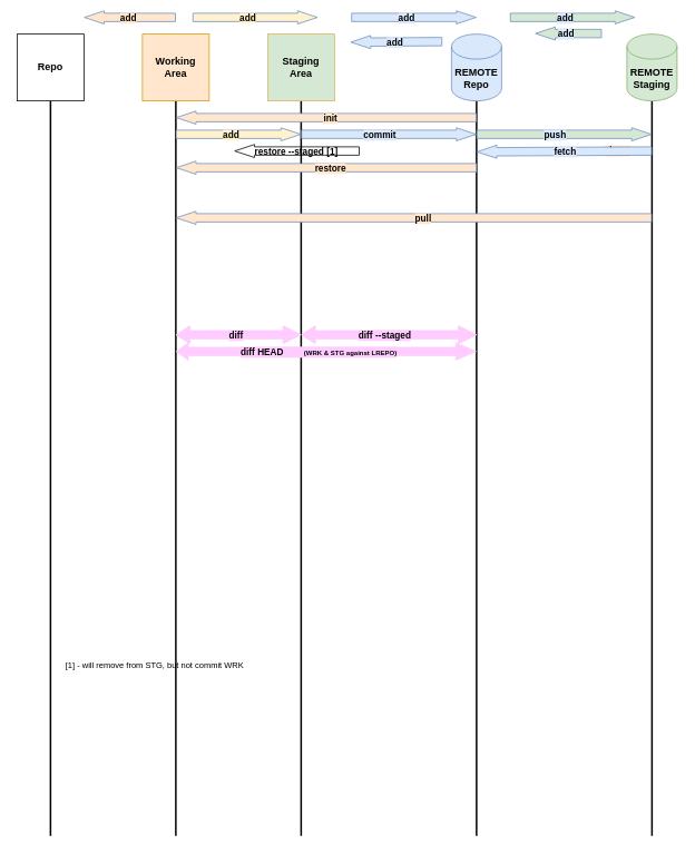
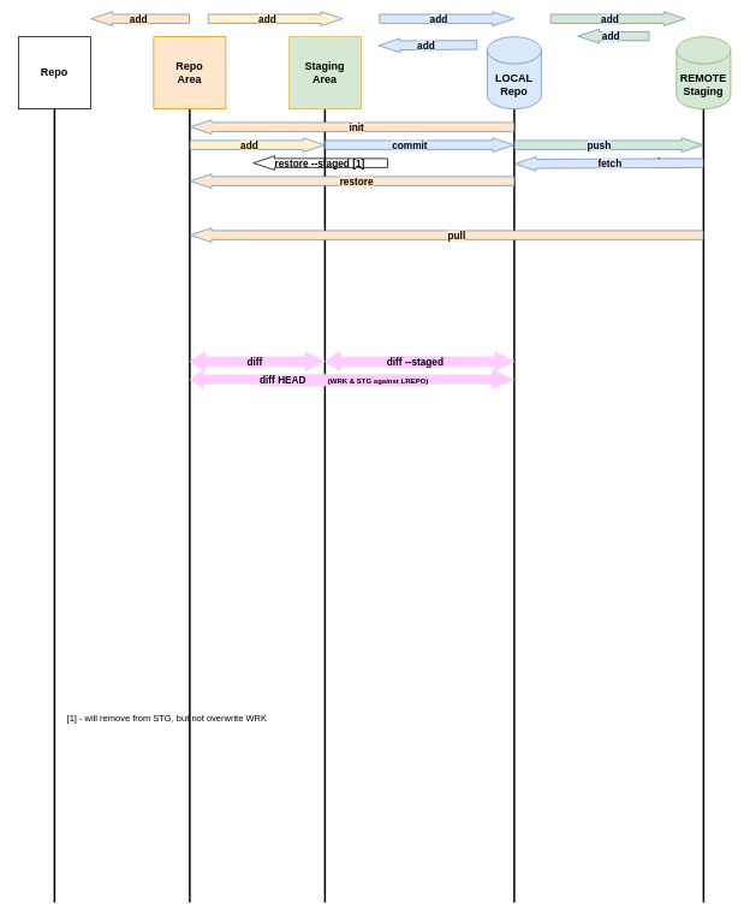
  <mxCell id="0" />
  <mxCell id="1" parent="0" />
  <mxCell id="2" value="" style="endArrow=none;html=1;rounded=0;strokeWidth=2;" parent="1" source="4" edge="1"><mxGeometry width="50" height="50" relative="1" as="geometry"><mxPoint x="780" y="1000" as="sourcePoint" /><mxPoint x="780" y="80" as="targetPoint" /></mxGeometry></mxCell>
  <mxCell id="3" value="" style="endArrow=none;html=1;rounded=0;strokeWidth=2;" parent="1" target="4" edge="1"><mxGeometry width="50" height="50" relative="1" as="geometry"><mxPoint x="780" y="1000" as="sourcePoint" /><mxPoint x="780" y="80" as="targetPoint" /></mxGeometry></mxCell>
  <mxCell id="4" value="&lt;b&gt;REMOTE&lt;br&gt;Staging&lt;/b&gt;" style="shape=cylinder3;whiteSpace=wrap;html=1;boundedLbl=1;backgroundOutline=1;size=15;fillColor=#d5e8d4;strokeColor=#82b366;" parent="1" vertex="1"><mxGeometry x="750" y="40" width="60" height="80" as="geometry" /></mxCell>
  <mxCell id="5" value="" style="endArrow=none;html=1;rounded=0;strokeWidth=2;" parent="1" target="6" edge="1"><mxGeometry width="50" height="50" relative="1" as="geometry"><mxPoint x="570" y="1000" as="sourcePoint" /><mxPoint x="570" y="80" as="targetPoint" /><Array as="points"><mxPoint x="570" y="340" /></Array></mxGeometry></mxCell>
- <mxCell id="6" value="&lt;b&gt;REMOTE&lt;br&gt;Repo&lt;/b&gt;" style="shape=cylinder3;whiteSpace=wrap;html=1;boundedLbl=1;backgroundOutline=1;size=15;fillColor=#dae8fc;strokeColor=#6c8ebf;gradientColor=none;" parent="1" vertex="1"><mxGeometry x="540" y="40" width="60" height="80" as="geometry" /></mxCell>
+ <mxCell id="6" value="&lt;b&gt;LOCAL&lt;br&gt;Repo&lt;/b&gt;" style="shape=cylinder3;whiteSpace=wrap;html=1;boundedLbl=1;backgroundOutline=1;size=15;fillColor=#dae8fc;strokeColor=#6c8ebf;gradientColor=none;" parent="1" vertex="1"><mxGeometry x="540" y="40" width="60" height="80" as="geometry" /></mxCell>
  <mxCell id="7" value="" style="endArrow=none;html=1;rounded=0;strokeWidth=2;" parent="1" edge="1"><mxGeometry width="50" height="50" relative="1" as="geometry"><mxPoint x="360" y="1000" as="sourcePoint" /><mxPoint x="360" y="120" as="targetPoint" /></mxGeometry></mxCell>
  <mxCell id="8" value="&lt;b&gt;Staging&lt;br&gt;Area&lt;/b&gt;" style="whiteSpace=wrap;html=1;aspect=fixed;fillColor=#d5e8d4;strokeColor=#d6b656;" parent="1" vertex="1"><mxGeometry x="320" y="40" width="80" height="80" as="geometry" /></mxCell>
  <mxCell id="9" value="" style="endArrow=none;html=1;rounded=0;strokeWidth=2;" parent="1" edge="1"><mxGeometry width="50" height="50" relative="1" as="geometry"><mxPoint x="60" y="1000" as="sourcePoint" /><mxPoint x="60" y="120" as="targetPoint" /></mxGeometry></mxCell>
  <mxCell id="10" value="&lt;b&gt;Repo&lt;/b&gt;" style="whiteSpace=wrap;html=1;aspect=fixed;" parent="1" vertex="1"><mxGeometry y="40" width="80" height="80" as="geometry" x="20" /></mxCell>
  <mxCell id="11" value="" style="endArrow=none;html=1;rounded=0;strokeWidth=2;" parent="1" edge="1"><mxGeometry width="50" height="50" relative="1" as="geometry"><mxPoint x="210" y="1000" as="sourcePoint" /><mxPoint x="210" y="120" as="targetPoint" /></mxGeometry></mxCell>
- <mxCell id="12" value="&lt;b&gt;Working&lt;br&gt;Area&lt;/b&gt;" style="whiteSpace=wrap;html=1;aspect=fixed;fillColor=#ffe6cc;strokeColor=#d79b00;" parent="1" vertex="1"><mxGeometry x="170" y="40" width="80" height="80" as="geometry" /></mxCell>
+ <mxCell id="12" value="&lt;b&gt;Repo&lt;br&gt;Area&lt;/b&gt;" style="whiteSpace=wrap;html=1;aspect=fixed;fillColor=#ffe6cc;strokeColor=#d79b00;" parent="1" vertex="1"><mxGeometry x="170" y="40" width="80" height="80" as="geometry" /></mxCell>
  <mxCell id="13" value="" style="shape=flexArrow;endArrow=classic;html=1;rounded=0;width=10;endSize=7.553;endWidth=4.667;fillColor=#dae8fc;strokeColor=#6c8ebf;" parent="1" edge="1"><mxGeometry width="50" height="50" relative="1" as="geometry"><mxPoint x="420" y="20" as="sourcePoint" /><mxPoint x="570" y="20" as="targetPoint" /></mxGeometry></mxCell>
  <mxCell id="14" value="&lt;span style=&quot;&quot;&gt;&lt;b&gt;add&lt;/b&gt;&lt;/span&gt;" style="edgeLabel;html=1;align=center;verticalAlign=middle;resizable=0;points=[];labelBackgroundColor=#dae8fc;" parent="13" vertex="1" connectable="0"><mxGeometry x="-0.057" relative="1" as="geometry"><mxPoint x="-6" as="offset" /></mxGeometry></mxCell>
  <mxCell id="15" value="" style="shape=flexArrow;endArrow=classic;html=1;rounded=0;width=10;endSize=7.553;endWidth=4.667;fillColor=#fff2cc;strokeColor=#6c8ebf;" parent="1" edge="1"><mxGeometry width="50" height="50" relative="1" as="geometry"><mxPoint x="210" y="160" as="sourcePoint" /><mxPoint x="360" y="160" as="targetPoint" /></mxGeometry></mxCell>
  <mxCell id="16" value="&lt;span style=&quot;&quot;&gt;&lt;b&gt;add&lt;/b&gt;&lt;/span&gt;" style="edgeLabel;html=1;align=center;verticalAlign=middle;resizable=0;points=[];labelBackgroundColor=#fff2cc;" parent="15" vertex="1" connectable="0"><mxGeometry x="-0.057" relative="1" as="geometry"><mxPoint x="-6" as="offset" /></mxGeometry></mxCell>
  <mxCell id="17" value="" style="shape=flexArrow;endArrow=classic;html=1;rounded=0;width=10;endSize=7.553;endWidth=4.667;fillColor=#fff2cc;strokeColor=#6c8ebf;" parent="1" edge="1"><mxGeometry width="50" height="50" relative="1" as="geometry"><mxPoint x="230" y="20" as="sourcePoint" /><mxPoint x="380" y="20" as="targetPoint" /></mxGeometry></mxCell>
  <mxCell id="18" value="&lt;span style=&quot;&quot;&gt;&lt;b&gt;add&lt;/b&gt;&lt;/span&gt;" style="edgeLabel;html=1;align=center;verticalAlign=middle;resizable=0;points=[];labelBackgroundColor=#fff2cc;" parent="17" vertex="1" connectable="0"><mxGeometry x="-0.057" relative="1" as="geometry"><mxPoint x="-6" as="offset" /></mxGeometry></mxCell>
  <mxCell id="19" value="" style="shape=flexArrow;endArrow=classic;html=1;rounded=0;width=10;endSize=7.553;endWidth=4.667;fillColor=#dae8fc;strokeColor=#6c8ebf;" parent="1" edge="1"><mxGeometry width="50" height="50" relative="1" as="geometry"><mxPoint x="360" y="160" as="sourcePoint" /><mxPoint x="570" y="160" as="targetPoint" /></mxGeometry></mxCell>
  <mxCell id="20" value="&lt;span style=&quot;&quot;&gt;&lt;b&gt;commit&lt;/b&gt;&lt;/span&gt;" style="edgeLabel;html=1;align=center;verticalAlign=middle;resizable=0;points=[];labelBackgroundColor=#dae8fc;" parent="19" vertex="1" connectable="0"><mxGeometry x="-0.057" relative="1" as="geometry"><mxPoint x="-6" as="offset" /></mxGeometry></mxCell>
  <mxCell id="21" value="" style="shape=flexArrow;endArrow=classic;html=1;rounded=0;width=10;endSize=7.553;endWidth=4.667;fillColor=#d5e8d4;strokeColor=#6c8ebf;" parent="1" edge="1"><mxGeometry width="50" height="50" relative="1" as="geometry"><mxPoint x="610" y="20" as="sourcePoint" /><mxPoint x="760" y="20" as="targetPoint" /></mxGeometry></mxCell>
  <mxCell id="22" value="&lt;span style=&quot;&quot;&gt;add&lt;/span&gt;" style="edgeLabel;html=1;align=center;verticalAlign=middle;resizable=0;points=[];labelBackgroundColor=#dae8fc;fontStyle=1" parent="21" vertex="1" connectable="0"><mxGeometry x="-0.057" relative="1" as="geometry"><mxPoint x="-6" as="offset" /></mxGeometry></mxCell>
  <mxCell id="23" value="" style="shape=flexArrow;endArrow=classic;html=1;rounded=0;width=10;endSize=7.553;endWidth=4.667;fillColor=#d5e8d4;strokeColor=#6c8ebf;" parent="1" edge="1"><mxGeometry width="50" height="50" relative="1" as="geometry"><mxPoint x="570" y="160" as="sourcePoint" /><mxPoint x="780" y="160" as="targetPoint" /></mxGeometry></mxCell>
  <mxCell id="24" value="&lt;b&gt;push&lt;/b&gt;" style="edgeLabel;html=1;align=center;verticalAlign=middle;resizable=0;points=[];labelBackgroundColor=#dae8fc;" parent="23" vertex="1" connectable="0"><mxGeometry x="-0.057" relative="1" as="geometry"><mxPoint x="-6" as="offset" /></mxGeometry></mxCell>
  <mxCell id="25" value="" style="shape=flexArrow;endArrow=classic;html=1;rounded=0;width=10;endSize=7.553;endWidth=4.667;fillColor=#dae8fc;strokeColor=#6c8ebf;" parent="1" edge="1"><mxGeometry width="50" height="50" relative="1" as="geometry"><mxPoint x="529" y="49" as="sourcePoint" /><mxPoint x="419" y="49.67" as="targetPoint" /></mxGeometry></mxCell>
  <mxCell id="26" value="&lt;span style=&quot;&quot;&gt;add&lt;/span&gt;" style="edgeLabel;html=1;align=center;verticalAlign=middle;resizable=0;points=[];labelBackgroundColor=#dae8fc;fontStyle=1" parent="25" vertex="1" connectable="0"><mxGeometry x="-0.057" relative="1" as="geometry"><mxPoint x="-6" as="offset" /></mxGeometry></mxCell>
  <mxCell id="27" value="" style="shape=flexArrow;endArrow=classic;html=1;rounded=0;width=10;endSize=7.553;endWidth=4.667;fillColor=#d5e8d4;strokeColor=#6c8ebf;" parent="1" edge="1"><mxGeometry width="50" height="50" relative="1" as="geometry"><mxPoint x="720" y="39.33" as="sourcePoint" /><mxPoint x="640" y="39.33" as="targetPoint" /></mxGeometry></mxCell>
  <mxCell id="28" value="&lt;span style=&quot;&quot;&gt;add&lt;/span&gt;" style="edgeLabel;html=1;align=center;verticalAlign=middle;resizable=0;points=[];labelBackgroundColor=#dae8fc;fontStyle=1" parent="27" vertex="1" connectable="0"><mxGeometry x="-0.057" relative="1" as="geometry"><mxPoint x="-6" as="offset" /></mxGeometry></mxCell>
  <mxCell id="29" value="" style="shape=flexArrow;endArrow=classic;html=1;rounded=0;width=10;endSize=7.553;endWidth=4.667;" parent="1" edge="1"><mxGeometry width="50" height="50" relative="1" as="geometry"><mxPoint x="430" y="180" as="sourcePoint" /><mxPoint x="280" y="180" as="targetPoint" /></mxGeometry></mxCell>
  <mxCell id="30" value="&lt;span style=&quot;&quot;&gt;restore --staged [1]&lt;/span&gt;" style="edgeLabel;html=1;align=center;verticalAlign=middle;resizable=0;points=[];labelBackgroundColor=none;fontStyle=1" parent="29" vertex="1" connectable="0"><mxGeometry x="-0.057" relative="1" as="geometry"><mxPoint x="-6" as="offset" /></mxGeometry></mxCell>
  <mxCell id="31" value="" style="shape=flexArrow;endArrow=classic;html=1;rounded=0;width=10;endSize=7.553;endWidth=4.667;fillColor=#ffe6cc;strokeColor=#6c8ebf;" parent="1" edge="1"><mxGeometry width="50" height="50" relative="1" as="geometry"><mxPoint x="210" y="20" as="sourcePoint" /><mxPoint x="100" y="20" as="targetPoint" /></mxGeometry></mxCell>
  <mxCell id="32" value="&lt;span style=&quot;&quot;&gt;add&lt;/span&gt;" style="edgeLabel;html=1;align=center;verticalAlign=middle;resizable=0;points=[];labelBackgroundColor=#ffe6cc;fontStyle=1" parent="31" vertex="1" connectable="0"><mxGeometry x="-0.057" relative="1" as="geometry"><mxPoint x="-6" as="offset" /></mxGeometry></mxCell>
  <mxCell id="33" value="" style="shape=flexArrow;endArrow=classic;html=1;rounded=0;width=10;endSize=7.553;endWidth=4.667;fillColor=#ffe6cc;strokeColor=#6c8ebf;" parent="1" edge="1"><mxGeometry width="50" height="50" relative="1" as="geometry"><mxPoint x="780" y="260" as="sourcePoint" /><mxPoint x="210" y="260" as="targetPoint" /></mxGeometry></mxCell>
  <mxCell id="34" value="&lt;span style=&quot;&quot;&gt;pull&lt;/span&gt;" style="edgeLabel;html=1;align=center;verticalAlign=middle;resizable=0;points=[];labelBackgroundColor=#ffe6cc;fontStyle=1" parent="33" vertex="1" connectable="0"><mxGeometry x="-0.057" relative="1" as="geometry"><mxPoint x="-6" as="offset" /></mxGeometry></mxCell>
  <mxCell id="35" value="&lt;span style=&quot;&quot;&gt;clone&amp;nbsp;&lt;/span&gt;" style="edgeLabel;html=1;align=center;verticalAlign=middle;resizable=0;points=[];labelBackgroundColor=#ffe6cc;fontStyle=1" parent="1" vertex="1" connectable="0"><mxGeometry x="515.333" y="190" as="geometry"><mxPoint x="223" y="-11" as="offset" /></mxGeometry></mxCell>
  <mxCell id="36" value="" style="shape=flexArrow;endArrow=classic;html=1;rounded=0;width=10;endSize=7.553;endWidth=4.667;fillColor=#dae8fc;strokeColor=#6c8ebf;" parent="1" edge="1"><mxGeometry width="50" height="50" relative="1" as="geometry"><mxPoint x="780" y="180" as="sourcePoint" /><mxPoint x="570" y="181" as="targetPoint" /></mxGeometry></mxCell>
  <mxCell id="37" value="&lt;span style=&quot;&quot;&gt;fetch&lt;/span&gt;" style="edgeLabel;html=1;align=center;verticalAlign=middle;resizable=0;points=[];labelBackgroundColor=#dae8fc;fontStyle=1" parent="36" vertex="1" connectable="0"><mxGeometry x="-0.057" relative="1" as="geometry"><mxPoint x="-6" as="offset" /></mxGeometry></mxCell>
  <mxCell id="38" value="" style="shape=flexArrow;endArrow=classic;startArrow=classic;html=1;rounded=0;startWidth=10;startSize=5.113;endWidth=10;endSize=6.667;fillColor=#FFCCFF;strokeColor=#FFCCFF;" parent="1" edge="1"><mxGeometry width="100" height="100" relative="1" as="geometry"><mxPoint x="210" y="400" as="sourcePoint" /><mxPoint x="360" y="400" as="targetPoint" /><Array as="points"><mxPoint x="240" y="400" /></Array></mxGeometry></mxCell>
  <mxCell id="39" value="&lt;b&gt;diff&lt;/b&gt;" style="edgeLabel;html=1;align=center;verticalAlign=middle;resizable=0;points=[];labelBackgroundColor=#ffccff;" parent="38" vertex="1" connectable="0"><mxGeometry x="-0.058" y="2" relative="1" as="geometry"><mxPoint y="2" as="offset" /></mxGeometry></mxCell>
  <mxCell id="40" value="" style="shape=flexArrow;endArrow=classic;startArrow=classic;html=1;rounded=0;startWidth=10;startSize=5.113;endWidth=10;endSize=6.667;fillColor=#FFCCFF;strokeColor=#FFCCFF;" parent="1" edge="1"><mxGeometry width="100" height="100" relative="1" as="geometry"><mxPoint x="360" y="400" as="sourcePoint" /><mxPoint x="570" y="400" as="targetPoint" /><Array as="points"><mxPoint x="390" y="400" /></Array></mxGeometry></mxCell>
  <mxCell id="41" value="&lt;b&gt;diff --staged&lt;/b&gt;" style="edgeLabel;html=1;align=center;verticalAlign=middle;resizable=0;points=[];labelBackgroundColor=#ffccff;" parent="40" vertex="1" connectable="0"><mxGeometry x="-0.058" y="2" relative="1" as="geometry"><mxPoint y="2" as="offset" /></mxGeometry></mxCell>
  <mxCell id="42" value="" style="shape=flexArrow;endArrow=classic;html=1;rounded=0;width=10;endSize=7.553;endWidth=4.667;fillColor=#ffe6cc;strokeColor=#6c8ebf;" parent="1" edge="1"><mxGeometry width="50" height="50" relative="1" as="geometry"><mxPoint x="570" y="140" as="sourcePoint" /><mxPoint x="210" y="140" as="targetPoint" /></mxGeometry></mxCell>
  <mxCell id="43" value="init" style="edgeLabel;html=1;align=center;verticalAlign=middle;resizable=0;points=[];labelBackgroundColor=#ffe6cc;fontStyle=1" parent="42" vertex="1" connectable="0"><mxGeometry x="-0.057" relative="1" as="geometry"><mxPoint x="-6" as="offset" /></mxGeometry></mxCell>
  <mxCell id="44" value="" style="shape=flexArrow;endArrow=classic;startArrow=classic;html=1;rounded=0;startWidth=10;startSize=4.447;endWidth=10;endSize=7.78;fillColor=#FFCCFF;strokeColor=#FFCCFF;" parent="1" edge="1"><mxGeometry width="100" height="100" relative="1" as="geometry"><mxPoint x="210" y="420" as="sourcePoint" /><mxPoint x="570" y="420" as="targetPoint" /><Array as="points" /></mxGeometry></mxCell>
  <mxCell id="45" value="&lt;b&gt;diff HEAD&amp;nbsp; &amp;nbsp; &amp;nbsp; &amp;nbsp;&amp;nbsp;&lt;font style=&quot;font-size: 8px;&quot;&gt;(WRK &amp;amp; STG against LREPO)&lt;/font&gt;&lt;/b&gt;" style="edgeLabel;html=1;align=center;verticalAlign=middle;resizable=0;points=[];labelBackgroundColor=#ffccff;" parent="44" vertex="1" connectable="0"><mxGeometry x="-0.058" y="2" relative="1" as="geometry"><mxPoint y="2" as="offset" /></mxGeometry></mxCell>
- <mxCell id="46" value="&lt;font style=&quot;font-size: 10px;&quot;&gt;[1] - will remove from STG, but not commit WRK&lt;/font&gt;" style="text;html=1;strokeColor=none;fillColor=none;align=center;verticalAlign=middle;whiteSpace=wrap;rounded=0;" vertex="1" parent="1"><mxGeometry x="50" y="790" width="270" height="10" as="geometry" /></mxCell>
+ <mxCell id="46" value="&lt;font style=&quot;font-size: 10px;&quot;&gt;[1] - will remove from STG, but not overwrite WRK&lt;/font&gt;" style="text;html=1;strokeColor=none;fillColor=none;align=center;verticalAlign=middle;whiteSpace=wrap;rounded=0;" vertex="1" parent="1"><mxGeometry x="50" y="790" width="270" height="10" as="geometry" /></mxCell>
  <mxCell id="47" value="" style="shape=flexArrow;endArrow=classic;html=1;rounded=0;width=10;endSize=7.553;endWidth=4.667;fillColor=#ffe6cc;strokeColor=#6c8ebf;" edge="1" parent="1"><mxGeometry width="50" height="50" relative="1" as="geometry"><mxPoint x="570.33" y="200" as="sourcePoint" /><mxPoint x="210" y="200" as="targetPoint" /></mxGeometry></mxCell>
  <mxCell id="48" value="restore" style="edgeLabel;html=1;align=center;verticalAlign=middle;resizable=0;points=[];labelBackgroundColor=#ffe6cc;fontStyle=1" vertex="1" connectable="0" parent="47"><mxGeometry x="-0.057" relative="1" as="geometry"><mxPoint x="-6" as="offset" /></mxGeometry></mxCell>
